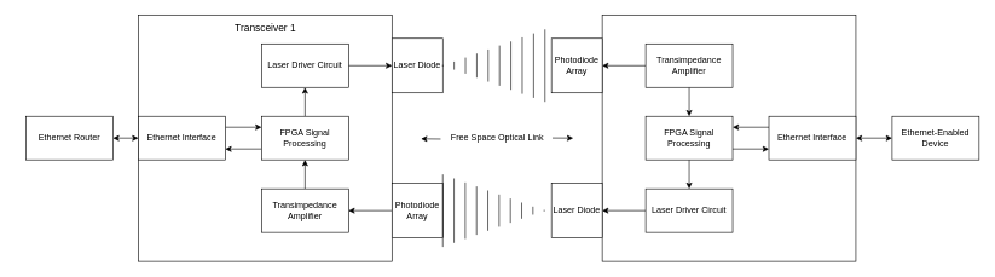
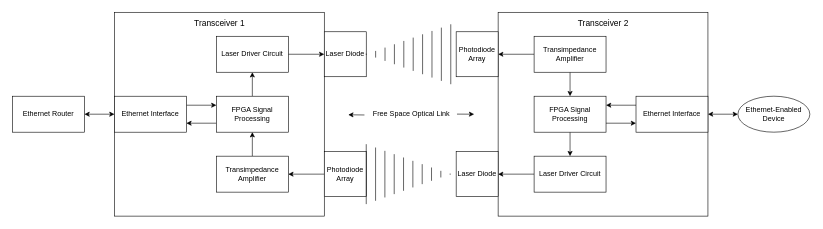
  <mxCell id="0" />
  <mxCell id="1" parent="0" />
  <mxCell id="2" value="" style="group" vertex="1" connectable="0" parent="1"><mxGeometry x="190" y="20" width="560" height="340" as="geometry" /></mxCell>
  <mxCell id="3" value="" style="rounded=0;whiteSpace=wrap;html=1;" vertex="1" parent="2"><mxGeometry width="350" height="340" as="geometry" /></mxCell>
  <mxCell id="4" style="edgeStyle=orthogonalEdgeStyle;rounded=0;orthogonalLoop=1;jettySize=auto;html=1;exitX=1;exitY=0.25;exitDx=0;exitDy=0;entryX=0;entryY=0.25;entryDx=0;entryDy=0;" edge="1" parent="2" source="5" target="8"><mxGeometry relative="1" as="geometry" /></mxCell>
  <mxCell id="5" value="Ethernet Interface" style="rounded=0;whiteSpace=wrap;html=1;" vertex="1" parent="2"><mxGeometry y="140" width="120" height="60" as="geometry" /></mxCell>
  <mxCell id="6" style="edgeStyle=orthogonalEdgeStyle;rounded=0;orthogonalLoop=1;jettySize=auto;html=1;exitX=0;exitY=0.75;exitDx=0;exitDy=0;entryX=1;entryY=0.75;entryDx=0;entryDy=0;" edge="1" parent="2" source="8" target="5"><mxGeometry relative="1" as="geometry" /></mxCell>
  <mxCell id="7" style="edgeStyle=orthogonalEdgeStyle;rounded=0;orthogonalLoop=1;jettySize=auto;html=1;exitX=0.5;exitY=0;exitDx=0;exitDy=0;entryX=0.5;entryY=1;entryDx=0;entryDy=0;" edge="1" parent="2" source="8" target="10"><mxGeometry relative="1" as="geometry" /></mxCell>
  <mxCell id="8" value="FPGA Signal Processing" style="rounded=0;whiteSpace=wrap;html=1;" vertex="1" parent="2"><mxGeometry x="170" y="140" width="120" height="60" as="geometry" /></mxCell>
  <mxCell id="9" style="edgeStyle=orthogonalEdgeStyle;rounded=0;orthogonalLoop=1;jettySize=auto;html=1;exitX=1;exitY=0.5;exitDx=0;exitDy=0;" edge="1" parent="2" source="10" target="13"><mxGeometry relative="1" as="geometry" /></mxCell>
  <mxCell id="10" value="Laser Driver Circuit" style="rounded=0;whiteSpace=wrap;html=1;" vertex="1" parent="2"><mxGeometry x="170" y="40" width="120" height="60" as="geometry" /></mxCell>
  <mxCell id="11" style="edgeStyle=orthogonalEdgeStyle;rounded=0;orthogonalLoop=1;jettySize=auto;html=1;exitX=0.5;exitY=0;exitDx=0;exitDy=0;entryX=0.5;entryY=1;entryDx=0;entryDy=0;" edge="1" parent="2" source="12" target="8"><mxGeometry relative="1" as="geometry" /></mxCell>
  <mxCell id="12" value="Transimpedance Amplifier" style="rounded=0;whiteSpace=wrap;html=1;" vertex="1" parent="2"><mxGeometry x="170" y="240" width="120" height="60" as="geometry" /></mxCell>
  <mxCell id="13" value="Laser Diode" style="rounded=0;whiteSpace=wrap;html=1;" vertex="1" parent="2"><mxGeometry x="350" y="32.5" width="70" height="75" as="geometry" /></mxCell>
  <mxCell id="14" style="edgeStyle=orthogonalEdgeStyle;rounded=0;orthogonalLoop=1;jettySize=auto;html=1;exitX=0;exitY=0.5;exitDx=0;exitDy=0;" edge="1" parent="2" source="15" target="12"><mxGeometry relative="1" as="geometry" /></mxCell>
  <mxCell id="15" value="Photodiode Array" style="rounded=0;whiteSpace=wrap;html=1;" vertex="1" parent="2"><mxGeometry x="350" y="232.5" width="70" height="75" as="geometry" /></mxCell>
  <mxCell id="16" value="&lt;font style=&quot;font-size: 14px;&quot;&gt;Transceiver 1&lt;/font&gt;" style="text;html=1;align=center;verticalAlign=middle;resizable=0;points=[];autosize=1;strokeColor=none;fillColor=none;" vertex="1" parent="2"><mxGeometry x="120" y="2.5" width="110" height="30" as="geometry" /></mxCell>
  <mxCell id="17" value="" style="shape=mxgraph.arrows2.wedgeArrowDashed2;html=1;bendable=0;startWidth=50;stepSize=15;rounded=0;entryX=1;entryY=0.5;entryDx=0;entryDy=0;" edge="1" parent="1" target="13"><mxGeometry width="100" height="100" relative="1" as="geometry"><mxPoint x="751" y="90" as="sourcePoint" /><mxPoint x="490" y="160" as="targetPoint" /></mxGeometry></mxCell>
  <mxCell id="18" value="" style="shape=mxgraph.arrows2.wedgeArrowDashed2;html=1;bendable=0;startWidth=50;stepSize=15;rounded=0;exitX=1;exitY=0.5;exitDx=0;exitDy=0;" edge="1" parent="1" source="15"><mxGeometry width="100" height="100" relative="1" as="geometry"><mxPoint x="390" y="260" as="sourcePoint" /><mxPoint x="750" y="290" as="targetPoint" /></mxGeometry></mxCell>
  <mxCell id="19" value="" style="group;flipV=0;flipH=1;" vertex="1" connectable="0" parent="1"><mxGeometry x="620" y="20" width="560" height="340" as="geometry" /></mxCell>
  <mxCell id="20" value="" style="rounded=0;whiteSpace=wrap;html=1;flipV=0;flipH=1;" vertex="1" parent="19"><mxGeometry x="210" width="350" height="340" as="geometry" /></mxCell>
  <mxCell id="21" style="edgeStyle=orthogonalEdgeStyle;rounded=0;orthogonalLoop=1;jettySize=auto;html=1;exitX=0;exitY=0.25;exitDx=0;exitDy=0;entryX=1;entryY=0.25;entryDx=0;entryDy=0;" edge="1" parent="19" source="22" target="25"><mxGeometry relative="1" as="geometry" /></mxCell>
  <mxCell id="22" value="Ethernet Interface" style="rounded=0;whiteSpace=wrap;html=1;flipH=1;" vertex="1" parent="19"><mxGeometry x="440" y="140" width="120" height="60" as="geometry" /></mxCell>
  <mxCell id="23" style="edgeStyle=orthogonalEdgeStyle;rounded=0;orthogonalLoop=1;jettySize=auto;html=1;exitX=0.5;exitY=1;exitDx=0;exitDy=0;entryX=0.5;entryY=0;entryDx=0;entryDy=0;" edge="1" parent="19" source="25" target="30"><mxGeometry relative="1" as="geometry" /></mxCell>
  <mxCell id="24" style="edgeStyle=orthogonalEdgeStyle;rounded=0;orthogonalLoop=1;jettySize=auto;html=1;exitX=1;exitY=0.75;exitDx=0;exitDy=0;entryX=0;entryY=0.75;entryDx=0;entryDy=0;" edge="1" parent="19" source="25" target="22"><mxGeometry relative="1" as="geometry" /></mxCell>
  <mxCell id="25" value="FPGA Signal Processing" style="rounded=0;whiteSpace=wrap;html=1;flipV=0;flipH=1;" vertex="1" parent="19"><mxGeometry x="270" y="140" width="120" height="60" as="geometry" /></mxCell>
  <mxCell id="26" style="edgeStyle=orthogonalEdgeStyle;rounded=0;orthogonalLoop=1;jettySize=auto;html=1;exitX=0.5;exitY=1;exitDx=0;exitDy=0;entryX=0.5;entryY=0;entryDx=0;entryDy=0;" edge="1" parent="19" source="28" target="25"><mxGeometry relative="1" as="geometry" /></mxCell>
  <mxCell id="27" style="edgeStyle=orthogonalEdgeStyle;rounded=0;orthogonalLoop=1;jettySize=auto;html=1;exitX=0;exitY=0.5;exitDx=0;exitDy=0;" edge="1" parent="19" source="28" target="31"><mxGeometry relative="1" as="geometry" /></mxCell>
  <mxCell id="28" value="Transimpedance Amplifier" style="rounded=0;whiteSpace=wrap;html=1;flipV=0;flipH=1;" vertex="1" parent="19"><mxGeometry x="270" y="40" width="120" height="60" as="geometry" /></mxCell>
  <mxCell id="29" style="edgeStyle=orthogonalEdgeStyle;rounded=0;orthogonalLoop=1;jettySize=auto;html=1;exitX=0;exitY=0.5;exitDx=0;exitDy=0;" edge="1" parent="19" source="30" target="32"><mxGeometry relative="1" as="geometry" /></mxCell>
  <mxCell id="30" value="Laser Driver Circuit" style="rounded=0;whiteSpace=wrap;html=1;flipV=0;flipH=1;" vertex="1" parent="19"><mxGeometry x="270" y="240" width="120" height="60" as="geometry" /></mxCell>
  <mxCell id="31" value="Photodiode Array" style="rounded=0;whiteSpace=wrap;html=1;flipV=0;flipH=1;" vertex="1" parent="19"><mxGeometry x="140" y="32.5" width="70" height="75" as="geometry" /></mxCell>
  <mxCell id="32" value="Laser Diode" style="rounded=0;whiteSpace=wrap;html=1;flipV=0;flipH=1;" vertex="1" parent="19"><mxGeometry x="140" y="232.5" width="70" height="75" as="geometry" /></mxCell>
+ <mxCell id="33" value="&lt;font style=&quot;font-size: 14px;&quot;&gt;Transceiver 2&lt;/font&gt;" style="text;html=1;align=center;verticalAlign=middle;resizable=0;points=[];autosize=1;strokeColor=none;fillColor=none;" vertex="1" parent="19"><mxGeometry x="330" y="2.5" width="110" height="30" as="geometry" /></mxCell>
  <mxCell id="34" value="Free Space Optical Link" style="text;html=1;align=center;verticalAlign=middle;resizable=0;points=[];autosize=1;strokeColor=none;fillColor=none;" vertex="1" parent="19"><mxGeometry x="-10" y="155" width="150" height="30" as="geometry" /></mxCell>
- <mxCell id="35" value="Ethernet Router" style="rounded=0;whiteSpace=wrap;html=1;" vertex="1" parent="1"><mxGeometry x="35" y="160" width="120" height="60" as="geometry" /></mxCell>
- <mxCell id="36" value="Ethernet-Enabled Device" style="rounded=0;whiteSpace=wrap;html=1;" vertex="1" parent="1"><mxGeometry x="1230" y="160" width="120" height="60" as="geometry" /></mxCell>
+ <mxCell id="35" value="Ethernet Router" style="rounded=0;whiteSpace=wrap;html=1;" vertex="1" parent="1"><mxGeometry y="160" width="120" height="60" as="geometry" x="20" /></mxCell>
+ <mxCell id="36" value="Ethernet-Enabled Device" style="ellipse;whiteSpace=wrap;html=1;" vertex="1" parent="1"><mxGeometry x="1230" y="160" width="120" height="60" as="geometry" /></mxCell>
  <mxCell id="37" value="" style="endArrow=classic;startArrow=classic;html=1;rounded=0;entryX=0;entryY=0.5;entryDx=0;entryDy=0;exitX=1;exitY=0.5;exitDx=0;exitDy=0;" edge="1" parent="1" source="22" target="36"><mxGeometry width="50" height="50" relative="1" as="geometry"><mxPoint x="1120" y="300" as="sourcePoint" /><mxPoint x="1170" y="250" as="targetPoint" /></mxGeometry></mxCell>
  <mxCell id="38" value="" style="endArrow=classic;startArrow=classic;html=1;rounded=0;entryX=0;entryY=0.5;entryDx=0;entryDy=0;exitX=1;exitY=0.5;exitDx=0;exitDy=0;" edge="1" parent="1" source="35" target="5"><mxGeometry width="50" height="50" relative="1" as="geometry"><mxPoint x="200" y="300" as="sourcePoint" /><mxPoint x="250" y="250" as="targetPoint" /></mxGeometry></mxCell>
  <mxCell id="39" value="" style="endArrow=classic;html=1;rounded=0;exitX=1.009;exitY=0.495;exitDx=0;exitDy=0;exitPerimeter=0;" edge="1" parent="1" source="34"><mxGeometry width="50" height="50" relative="1" as="geometry"><mxPoint x="690" y="260" as="sourcePoint" /><mxPoint x="790" y="190" as="targetPoint" /></mxGeometry></mxCell>
  <mxCell id="40" value="" style="endArrow=classic;html=1;rounded=0;exitX=-0.02;exitY=0.543;exitDx=0;exitDy=0;exitPerimeter=0;" edge="1" parent="1" source="34"><mxGeometry width="50" height="50" relative="1" as="geometry"><mxPoint x="730" y="230" as="sourcePoint" /><mxPoint x="580" y="191" as="targetPoint" /></mxGeometry></mxCell>
